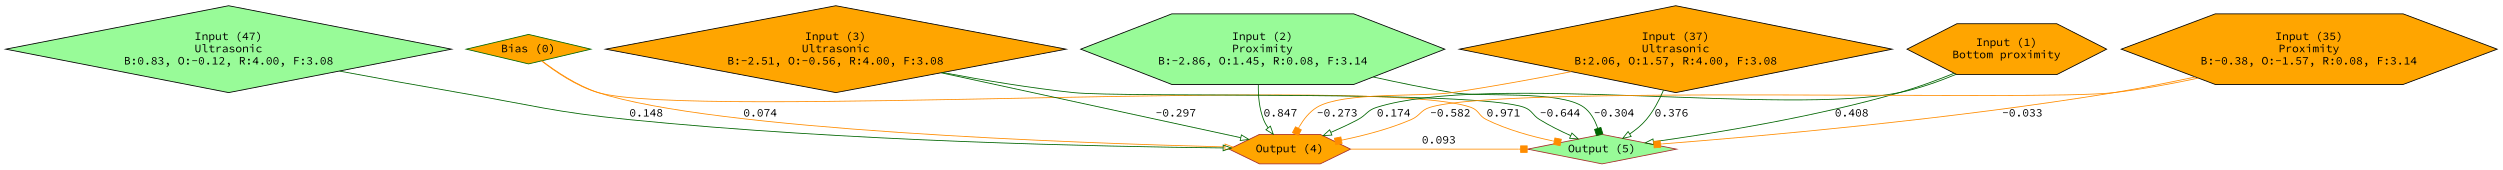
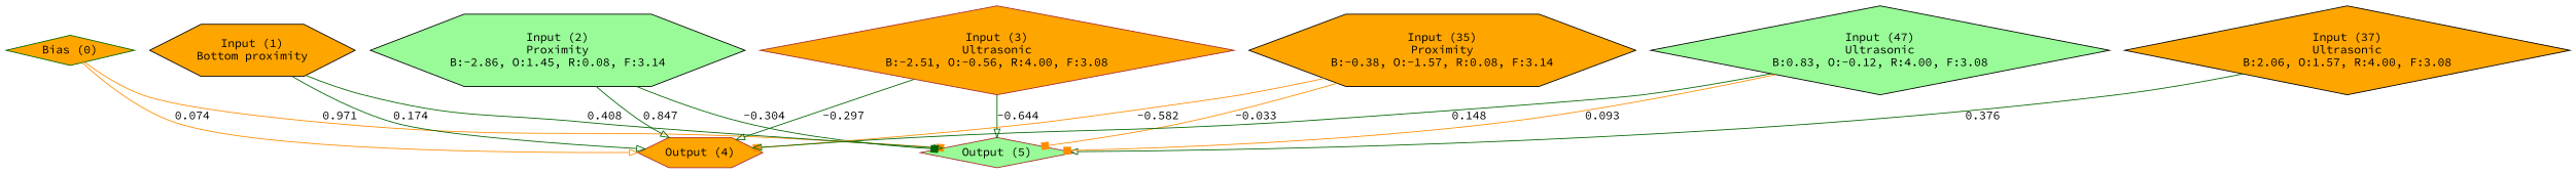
  digraph {
    fontname="Source Code Pro"
    node [color=black fillcolor=orange fontname="Source Code Pro" shape=diamond style=filled]
    edge [arrowhead=onormal color=darkgreen fontname="Source Code Pro"]
    n1 [color=darkgreen label="Bias (0)"]
    n2 [label="Input (1)\nBottom proximity" shape=hexagon]
    n3 [fillcolor=palegreen label="Input (2)\nProximity\nB:-2.86, O:1.45, R:0.08, F:3.14" shape=hexagon]
-   n4 [label="Input (3)\nUltrasonic\nB:-2.51, O:-0.56, R:4.00, F:3.08"]
+   n4 [color=brown label="Input (3)\nUltrasonic\nB:-2.51, O:-0.56, R:4.00, F:3.08"]
    n5 [label="Input (35)\nProximity\nB:-0.38, O:-1.57, R:0.08, F:3.14" shape=hexagon]
    n6 [label="Input (37)\nUltrasonic\nB:2.06, O:1.57, R:4.00, F:3.08"]
    n7 [fillcolor=palegreen label="Input (47)\nUltrasonic\nB:0.83, O:-0.12, R:4.00, F:3.08"]
    n8 [color=brown label="Output (4)" shape=hexagon]
    n9 [color=brown fillcolor=palegreen label="Output (5)"]
    subgraph sub_1 {
      rank=same
      n1
      n2
      n3
      n4
      n5
      n6
      n7
    }
    subgraph sub_2 {
      rank=same
      n8
      n9
    }
    n1 -> n8 [color=darkorange label=0.074]
    n1 -> n9 [arrowhead=box color=darkorange label=0.971]
    n2 -> n8 [label=0.174]
    n2 -> n9 [label=0.408]
    n3 -> n8 [label=0.847]
    n3 -> n9 [arrowhead=box label=-0.304]
    n4 -> n8 [label=-0.297]
    n4 -> n9 [label=-0.644]
    n5 -> n8 [arrowhead=box color=darkorange label=-0.582]
    n5 -> n9 [arrowhead=box color=darkorange label=-0.033]
-   n6 -> n8 [arrowhead=box color=darkorange label=-0.273]
    n6 -> n9 [label=0.376]
    n7 -> n8 [label=0.148]
-   n8 -> n9 [arrowhead=box color=darkorange label=0.093]
+   n7 -> n9 [arrowhead=box color=darkorange label=0.093]
  }
